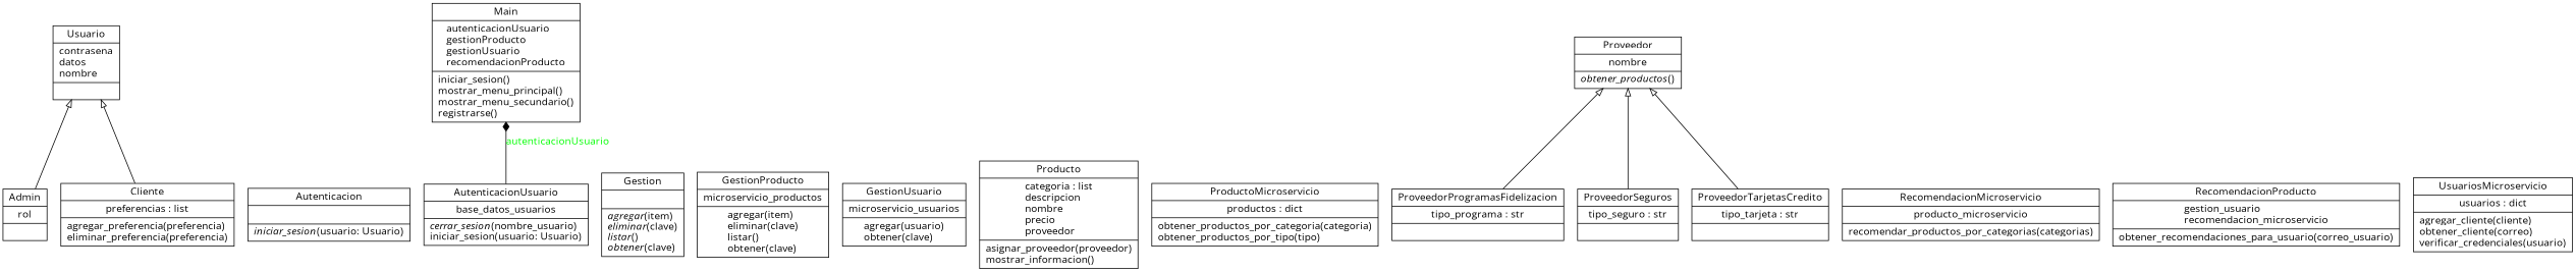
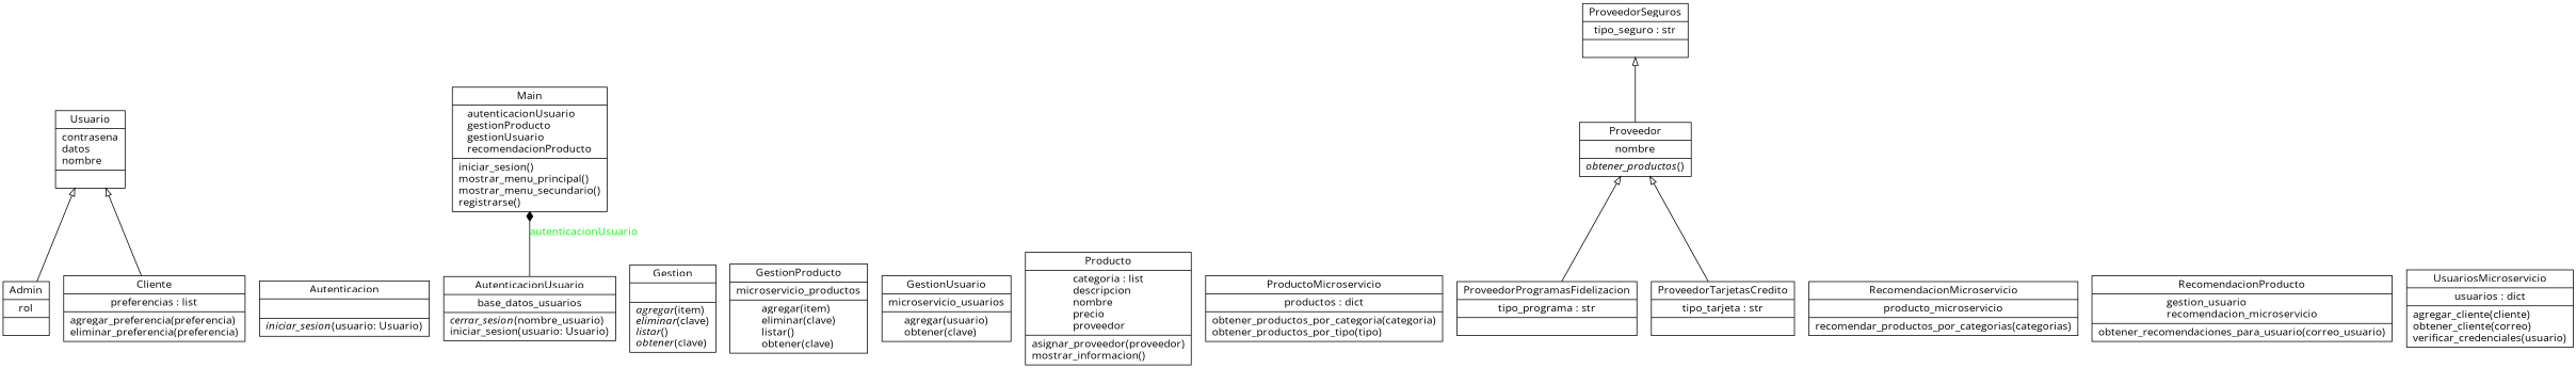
  digraph {
    fontname="Open Sans"
    rankdir=BT
    node [color=black fontcolor=black fontname="Open Sans" shape=record style=solid]
    edge [arrowhead=empty arrowtail=none fontname="Open Sans"]
    n1 [label=<{Admin|rol<br ALIGN="LEFT"/>|}>]
    n2 [label=<{Usuario|contrasena<br ALIGN="LEFT"/>datos<br ALIGN="LEFT"/>nombre<br ALIGN="LEFT"/>|}>]
    n3 [label=<{Autenticacion|<br ALIGN="LEFT"/>|<I>iniciar_sesion</I>(usuario: Usuario)<br ALIGN="LEFT"/>}>]
    n4 [label=<{AutenticacionUsuario|base_datos_usuarios<br ALIGN="LEFT"/>|<I>cerrar_sesion</I>(nombre_usuario)<br ALIGN="LEFT"/>iniciar_sesion(usuario: Usuario)<br ALIGN="LEFT"/>}>]
    n5 [label=<{Main|autenticacionUsuario<br ALIGN="LEFT"/>gestionProducto<br ALIGN="LEFT"/>gestionUsuario<br ALIGN="LEFT"/>recomendacionProducto<br ALIGN="LEFT"/>|iniciar_sesion()<br ALIGN="LEFT"/>mostrar_menu_principal()<br ALIGN="LEFT"/>mostrar_menu_secundario()<br ALIGN="LEFT"/>registrarse()<br ALIGN="LEFT"/>}>]
    n6 [label=<{Cliente|preferencias : list<br ALIGN="LEFT"/>|agregar_preferencia(preferencia)<br ALIGN="LEFT"/>eliminar_preferencia(preferencia)<br ALIGN="LEFT"/>}>]
    n7 [label=<{Gestion|<br ALIGN="LEFT"/>|<I>agregar</I>(item)<br ALIGN="LEFT"/><I>eliminar</I>(clave)<br ALIGN="LEFT"/><I>listar</I>()<br ALIGN="LEFT"/><I>obtener</I>(clave)<br ALIGN="LEFT"/>}>]
    n8 [label=<{GestionProducto|microservicio_productos<br ALIGN="LEFT"/>|agregar(item)<br ALIGN="LEFT"/>eliminar(clave)<br ALIGN="LEFT"/>listar()<br ALIGN="LEFT"/>obtener(clave)<br ALIGN="LEFT"/>}>]
    n9 [label=<{GestionUsuario|microservicio_usuarios<br ALIGN="LEFT"/>|agregar(usuario)<br ALIGN="LEFT"/>obtener(clave)<br ALIGN="LEFT"/>}>]
    n10 [label=<{Producto|categoria : list<br ALIGN="LEFT"/>descripcion<br ALIGN="LEFT"/>nombre<br ALIGN="LEFT"/>precio<br ALIGN="LEFT"/>proveedor<br ALIGN="LEFT"/>|asignar_proveedor(proveedor)<br ALIGN="LEFT"/>mostrar_informacion()<br ALIGN="LEFT"/>}>]
    n11 [label=<{ProductoMicroservicio|productos : dict<br ALIGN="LEFT"/>|obtener_productos_por_categoria(categoria)<br ALIGN="LEFT"/>obtener_productos_por_tipo(tipo)<br ALIGN="LEFT"/>}>]
    n12 [label=<{Proveedor|nombre<br ALIGN="LEFT"/>|<I>obtener_productos</I>()<br ALIGN="LEFT"/>}>]
    n13 [label=<{ProveedorProgramasFidelizacion|tipo_programa : str<br ALIGN="LEFT"/>|}>]
    n14 [label=<{ProveedorSeguros|tipo_seguro : str<br ALIGN="LEFT"/>|}>]
    n15 [label=<{ProveedorTarjetasCredito|tipo_tarjeta : str<br ALIGN="LEFT"/>|}>]
    n16 [label=<{RecomendacionMicroservicio|producto_microservicio<br ALIGN="LEFT"/>|recomendar_productos_por_categorias(categorias)<br ALIGN="LEFT"/>}>]
    n17 [label=<{RecomendacionProducto|gestion_usuario<br ALIGN="LEFT"/>recomendacion_microservicio<br ALIGN="LEFT"/>|obtener_recomendaciones_para_usuario(correo_usuario)<br ALIGN="LEFT"/>}>]
    n18 [label=<{UsuariosMicroservicio|usuarios : dict<br ALIGN="LEFT"/>|agregar_cliente(cliente)<br ALIGN="LEFT"/>obtener_cliente(correo)<br ALIGN="LEFT"/>verificar_credenciales(usuario)<br ALIGN="LEFT"/>}>]
    n1 -> n2
    n4 -> n5 [arrowhead=diamond fontcolor=green label=autenticacionUsuario style=solid]
    n6 -> n2
    n13 -> n12
-   n14 -> n12
+   n12 -> n14
    n15 -> n12
  }
